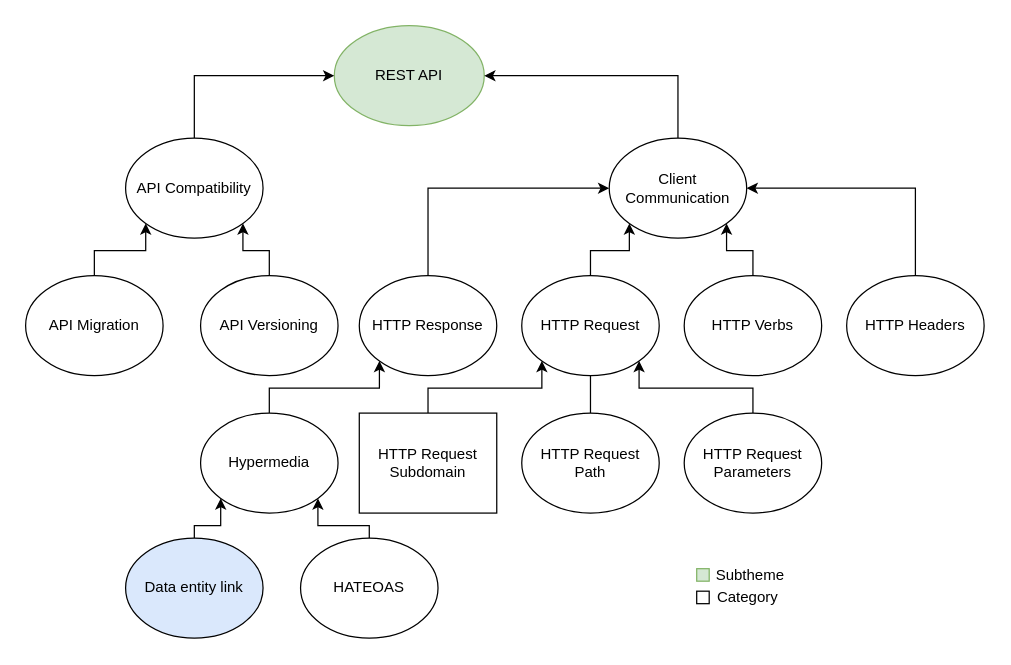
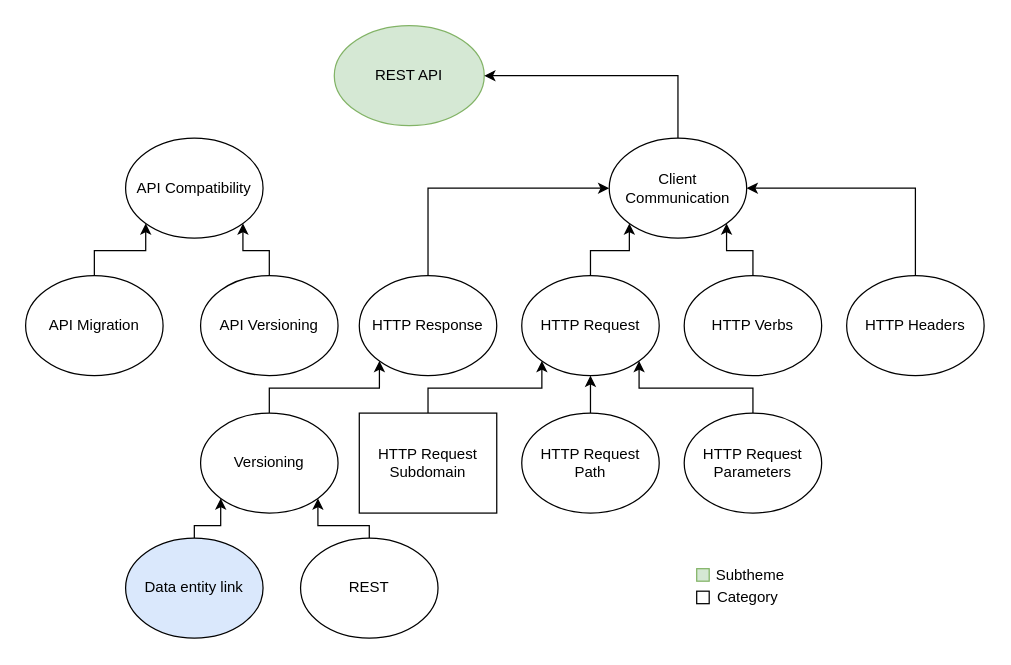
  <mxCell id="0" />
  <mxCell id="1" parent="0" />
  <mxCell id="2" value="REST API" style="ellipse;whiteSpace=wrap;html=1;fillColor=#d5e8d4;strokeColor=#82b366;" parent="1" vertex="1"><mxGeometry x="267" y="20" width="120" height="80" as="geometry" /></mxCell>
  <mxCell id="3" style="edgeStyle=orthogonalEdgeStyle;rounded=0;orthogonalLoop=1;jettySize=auto;html=1;exitX=0.5;exitY=0;exitDx=0;exitDy=0;entryX=1;entryY=0.5;entryDx=0;entryDy=0;" parent="1" source="4" target="2" edge="1"><mxGeometry relative="1" as="geometry" /></mxCell>
  <mxCell id="4" value="Client Communication" style="ellipse;whiteSpace=wrap;html=1;" parent="1" vertex="1"><mxGeometry x="487" y="110" width="110" height="80" as="geometry" /></mxCell>
  <mxCell id="5" style="edgeStyle=orthogonalEdgeStyle;rounded=0;orthogonalLoop=1;jettySize=auto;html=1;exitX=0.5;exitY=0;exitDx=0;exitDy=0;entryX=0;entryY=0.5;entryDx=0;entryDy=0;" parent="1" source="6" target="4" edge="1"><mxGeometry relative="1" as="geometry" /></mxCell>
  <mxCell id="6" value="HTTP Response" style="ellipse;whiteSpace=wrap;html=1;" parent="1" vertex="1"><mxGeometry x="287" y="220" width="110" height="80" as="geometry" /></mxCell>
  <mxCell id="7" style="edgeStyle=orthogonalEdgeStyle;rounded=0;orthogonalLoop=1;jettySize=auto;html=1;exitX=0.5;exitY=0;exitDx=0;exitDy=0;entryX=0;entryY=1;entryDx=0;entryDy=0;" parent="1" source="8" target="4" edge="1"><mxGeometry relative="1" as="geometry" /></mxCell>
  <mxCell id="8" value="HTTP Request" style="ellipse;whiteSpace=wrap;html=1;" parent="1" vertex="1"><mxGeometry x="417" y="220" width="110" height="80" as="geometry" /></mxCell>
  <mxCell id="9" style="edgeStyle=orthogonalEdgeStyle;rounded=0;orthogonalLoop=1;jettySize=auto;html=1;exitX=0.5;exitY=0;exitDx=0;exitDy=0;entryX=1;entryY=1;entryDx=0;entryDy=0;" parent="1" source="10" target="4" edge="1"><mxGeometry relative="1" as="geometry" /></mxCell>
  <mxCell id="10" value="HTTP Verbs" style="ellipse;whiteSpace=wrap;html=1;" parent="1" vertex="1"><mxGeometry x="547" y="220" width="110" height="80" as="geometry" /></mxCell>
  <mxCell id="11" style="edgeStyle=orthogonalEdgeStyle;rounded=0;orthogonalLoop=1;jettySize=auto;html=1;entryX=1;entryY=0.5;entryDx=0;entryDy=0;" parent="1" source="12" target="4" edge="1"><mxGeometry relative="1" as="geometry"><Array as="points"><mxPoint x="732" y="150" /></Array></mxGeometry></mxCell>
  <mxCell id="12" value="HTTP Headers" style="ellipse;whiteSpace=wrap;html=1;" parent="1" vertex="1"><mxGeometry x="677" y="220" width="110" height="80" as="geometry" /></mxCell>
- <mxCell id="13" style="edgeStyle=orthogonalEdgeStyle;rounded=0;orthogonalLoop=1;jettySize=auto;html=1;exitX=0.5;exitY=0;exitDx=0;exitDy=0;entryX=0;entryY=0.5;entryDx=0;entryDy=0;" parent="1" source="14" target="2" edge="1"><mxGeometry relative="1" as="geometry"><mxPoint x="217" y="40" as="targetPoint" /></mxGeometry></mxCell>
  <mxCell id="14" value="API Compatibility" style="ellipse;whiteSpace=wrap;html=1;" parent="1" vertex="1"><mxGeometry x="100" y="110" width="110" height="80" as="geometry" /></mxCell>
  <mxCell id="15" style="edgeStyle=orthogonalEdgeStyle;rounded=0;orthogonalLoop=1;jettySize=auto;html=1;exitX=0.5;exitY=0;exitDx=0;exitDy=0;entryX=1;entryY=1;entryDx=0;entryDy=0;" parent="1" source="16" target="14" edge="1"><mxGeometry relative="1" as="geometry" /></mxCell>
  <mxCell id="16" value="API Versioning" style="ellipse;whiteSpace=wrap;html=1;" parent="1" vertex="1"><mxGeometry x="160" y="220" width="110" height="80" as="geometry" /></mxCell>
  <mxCell id="17" style="edgeStyle=orthogonalEdgeStyle;rounded=0;orthogonalLoop=1;jettySize=auto;html=1;exitX=0.5;exitY=0;exitDx=0;exitDy=0;entryX=0;entryY=1;entryDx=0;entryDy=0;" parent="1" source="18" target="14" edge="1"><mxGeometry relative="1" as="geometry" /></mxCell>
  <mxCell id="18" value="API Migration" style="ellipse;whiteSpace=wrap;html=1;" parent="1" vertex="1"><mxGeometry x="20" y="220" width="110" height="80" as="geometry" /></mxCell>
  <mxCell id="19" style="edgeStyle=orthogonalEdgeStyle;rounded=0;orthogonalLoop=1;jettySize=auto;html=1;entryX=0;entryY=1;entryDx=0;entryDy=0;" parent="1" source="20" target="8" edge="1"><mxGeometry relative="1" as="geometry"><Array as="points"><mxPoint x="342" y="310" /><mxPoint x="433" y="310" /></Array></mxGeometry></mxCell>
  <mxCell id="20" value="HTTP Request&lt;div&gt;Subdomain&lt;/div&gt;" style="whiteSpace=wrap;html=1;rounded=0;" parent="1" vertex="1"><mxGeometry x="287" y="330" width="110" height="80" as="geometry" /></mxCell>
- <mxCell id="21" style="edgeStyle=orthogonalEdgeStyle;rounded=0;orthogonalLoop=1;jettySize=auto;html=1;exitX=0.5;exitY=0;exitDx=0;exitDy=0;entryX=0.5;entryY=1;entryDx=0;entryDy=0;endArrow=none;" parent="1" source="22" target="8" edge="1"><mxGeometry relative="1" as="geometry" /></mxCell>
+ <mxCell id="21" style="edgeStyle=orthogonalEdgeStyle;rounded=0;orthogonalLoop=1;jettySize=auto;html=1;exitX=0.5;exitY=0;exitDx=0;exitDy=0;entryX=0.5;entryY=1;entryDx=0;entryDy=0;" parent="1" source="22" target="8" edge="1"><mxGeometry relative="1" as="geometry" /></mxCell>
  <mxCell id="22" value="HTTP Request&lt;div&gt;Path&lt;/div&gt;" style="ellipse;whiteSpace=wrap;html=1;" parent="1" vertex="1"><mxGeometry x="417" y="330" width="110" height="80" as="geometry" /></mxCell>
  <mxCell id="23" style="edgeStyle=orthogonalEdgeStyle;rounded=0;orthogonalLoop=1;jettySize=auto;html=1;entryX=1;entryY=1;entryDx=0;entryDy=0;" parent="1" source="24" target="8" edge="1"><mxGeometry relative="1" as="geometry"><Array as="points"><mxPoint x="602" y="310" /><mxPoint x="511" y="310" /></Array></mxGeometry></mxCell>
  <mxCell id="24" value="HTTP Request&lt;div&gt;Parameters&lt;/div&gt;" style="ellipse;whiteSpace=wrap;html=1;" parent="1" vertex="1"><mxGeometry x="547" y="330" width="110" height="80" as="geometry" /></mxCell>
  <mxCell id="25" style="edgeStyle=orthogonalEdgeStyle;rounded=0;orthogonalLoop=1;jettySize=auto;html=1;entryX=0;entryY=1;entryDx=0;entryDy=0;exitX=0.5;exitY=0;exitDx=0;exitDy=0;" parent="1" source="26" target="6" edge="1"><mxGeometry relative="1" as="geometry"><Array as="points"><mxPoint x="215" y="310" /><mxPoint x="303" y="310" /></Array></mxGeometry></mxCell>
- <mxCell id="26" value="Hypermedia" style="ellipse;whiteSpace=wrap;html=1;" parent="1" vertex="1"><mxGeometry x="160" y="330" width="110" height="80" as="geometry" /></mxCell>
+ <mxCell id="26" value="Versioning" style="ellipse;whiteSpace=wrap;html=1;" parent="1" vertex="1"><mxGeometry x="160" y="330" width="110" height="80" as="geometry" /></mxCell>
  <mxCell id="27" style="edgeStyle=orthogonalEdgeStyle;rounded=0;orthogonalLoop=1;jettySize=auto;html=1;entryX=0;entryY=1;entryDx=0;entryDy=0;" parent="1" source="28" target="26" edge="1"><mxGeometry relative="1" as="geometry"><Array as="points"><mxPoint x="155" y="420" /><mxPoint x="176" y="420" /></Array></mxGeometry></mxCell>
  <mxCell id="28" value="Data entity link" style="ellipse;whiteSpace=wrap;html=1;fillColor=#dae8fc;" parent="1" vertex="1"><mxGeometry x="100" y="430" width="110" height="80" as="geometry" /></mxCell>
  <mxCell id="29" style="edgeStyle=orthogonalEdgeStyle;rounded=0;orthogonalLoop=1;jettySize=auto;html=1;exitX=0.5;exitY=0;exitDx=0;exitDy=0;entryX=1;entryY=1;entryDx=0;entryDy=0;" parent="1" source="30" target="26" edge="1"><mxGeometry relative="1" as="geometry"><Array as="points"><mxPoint x="295" y="420" /><mxPoint x="254" y="420" /></Array></mxGeometry></mxCell>
- <mxCell id="30" value="HATEOAS" style="ellipse;whiteSpace=wrap;html=1;" parent="1" vertex="1"><mxGeometry x="240" y="430" width="110" height="80" as="geometry" /></mxCell>
+ <mxCell id="30" value="REST" style="ellipse;whiteSpace=wrap;html=1;" parent="1" vertex="1"><mxGeometry x="240" y="430" width="110" height="80" as="geometry" /></mxCell>
  <mxCell id="31" value="" style="rounded=0;whiteSpace=wrap;html=1;fillColor=#d5e8d4;strokeColor=#82b366;" vertex="1" parent="1"><mxGeometry x="557" y="454.5" width="10" height="10" as="geometry" /></mxCell>
  <mxCell id="32" value="Subtheme" style="text;html=1;align=center;verticalAlign=middle;whiteSpace=wrap;rounded=0;" vertex="1" parent="1"><mxGeometry x="575" y="450" width="50" height="19" as="geometry" /></mxCell>
  <mxCell id="33" value="" style="rounded=0;whiteSpace=wrap;html=1;" vertex="1" parent="1"><mxGeometry x="557" y="472.5" width="10" height="10" as="geometry" /></mxCell>
  <mxCell id="34" value="Category" style="text;html=1;align=center;verticalAlign=middle;whiteSpace=wrap;rounded=0;" vertex="1" parent="1"><mxGeometry x="573" y="468" width="50" height="19" as="geometry" /></mxCell>
